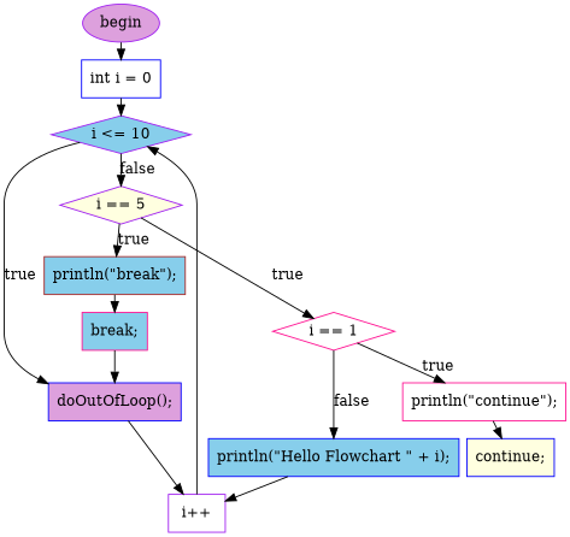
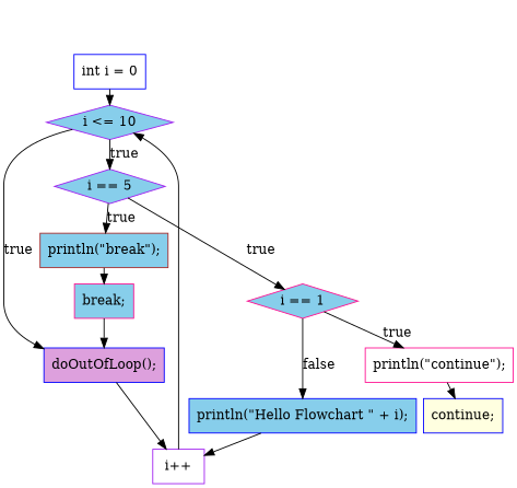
  digraph {
    nodesep=0.1
    ranksep=0.1
    node [color=purple fillcolor=white shape=box style=filled]
-   n1 [fillcolor=plum label=begin shape=ellipse]
    n2 [color=blue label="int i = 0"]
    n3 [fillcolor=skyblue label="i \<= 10" shape=diamond]
-   n4 [fillcolor=lightyellow label="i == 5" shape=diamond]
+   n4 [fillcolor=skyblue label="i == 5" shape=diamond]
    n5 [color=blue fillcolor=plum label="doOutOfLoop();"]
    n6 [color=brown fillcolor=skyblue label="println(\"break\");"]
-   n7 [color=deeppink label="i == 1" shape=diamond]
+   n7 [color=deeppink fillcolor=skyblue label="i == 1" shape=diamond]
    n8 [label="i++"]
    n9 [color=deeppink fillcolor=skyblue label="break;"]
    n10 [color=deeppink label="println(\"continue\");"]
    n11 [color=blue fillcolor=skyblue label="println(\"Hello Flowchart \" + i);"]
    n12 [color=blue fillcolor=lightyellow label="continue;"]
-   n1 -> n2
    n2 -> n3
-   n3 -> n4 [label=false minlen=1]
+   n3 -> n4 [label=true minlen=1]
    n3 -> n5 [label=true minlen=2]
    n4 -> n6 [label=true minlen=1]
    n4 -> n7 [label=true minlen=2]
    n5 -> n8
    n6 -> n9
    n7 -> n10 [label=true minlen=1]
    n7 -> n11 [label=false minlen=2]
    n8 -> n3
    n9 -> n5
    n10 -> n12
    n11 -> n8
  }
